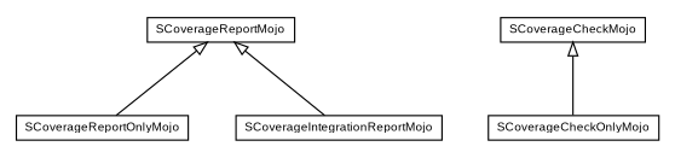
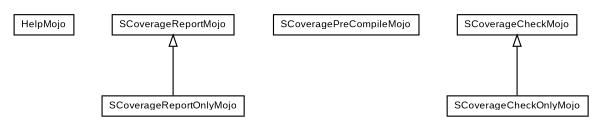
  digraph {
    nodesep=0.25
    ranksep=0.5
    node [fontcolor=black fontname=arial fontsize=9.0 shape=plaintext]
    edge [arrowtail=empty dir=back fontname=arial fontsize=10 headport=p labelfontname=arial labelfontsize=10 tailport=p]
+   n1 [label=<<table title="org.scoverage.plugin.HelpMojo" border="0" cellborder="1" cellspacing="0" cellpadding="2" port="p" href="./HelpMojo.html"> 		<tr><td><table border="0" cellspacing="0" cellpadding="1"> <tr><td align="center" balign="center"> HelpMojo </td></tr> 		</table></td></tr> 		</table>>]
    n2 [label=<<table title="org.scoverage.plugin.SCoverageReportOnlyMojo" border="0" cellborder="1" cellspacing="0" cellpadding="2" port="p" href="./SCoverageReportOnlyMojo.html"> 		<tr><td><table border="0" cellspacing="0" cellpadding="1"> <tr><td align="center" balign="center"> SCoverageReportOnlyMojo </td></tr> 		</table></td></tr> 		</table>>]
    n3 [label=<<table title="org.scoverage.plugin.SCoverageReportMojo" border="0" cellborder="1" cellspacing="0" cellpadding="2" port="p" href="./SCoverageReportMojo.html"> 		<tr><td><table border="0" cellspacing="0" cellpadding="1"> <tr><td align="center" balign="center"> SCoverageReportMojo </td></tr> 		</table></td></tr> 		</table>>]
-   n4 [label=<<table title="org.scoverage.plugin.SCoverageIntegrationReportMojo" border="0" cellborder="1" cellspacing="0" cellpadding="2" port="p" href="./SCoverageIntegrationReportMojo.html"> 		<tr><td><table border="0" cellspacing="0" cellpadding="1"> <tr><td align="center" balign="center"> SCoverageIntegrationReportMojo </td></tr> 		</table></td></tr> 		</table>>]
+   n5 [label=<<table title="org.scoverage.plugin.SCoveragePreCompileMojo" border="0" cellborder="1" cellspacing="0" cellpadding="2" port="p" href="./SCoveragePreCompileMojo.html"> 		<tr><td><table border="0" cellspacing="0" cellpadding="1"> <tr><td align="center" balign="center"> SCoveragePreCompileMojo </td></tr> 		</table></td></tr> 		</table>>]
    n6 [label=<<table title="org.scoverage.plugin.SCoverageCheckOnlyMojo" border="0" cellborder="1" cellspacing="0" cellpadding="2" port="p" href="./SCoverageCheckOnlyMojo.html"> 		<tr><td><table border="0" cellspacing="0" cellpadding="1"> <tr><td align="center" balign="center"> SCoverageCheckOnlyMojo </td></tr> 		</table></td></tr> 		</table>>]
    n7 [label=<<table title="org.scoverage.plugin.SCoverageCheckMojo" border="0" cellborder="1" cellspacing="0" cellpadding="2" port="p" href="./SCoverageCheckMojo.html"> 		<tr><td><table border="0" cellspacing="0" cellpadding="1"> <tr><td align="center" balign="center"> SCoverageCheckMojo </td></tr> 		</table></td></tr> 		</table>>]
    n3 -> n2
-   n3 -> n4
    n7 -> n6
  }
